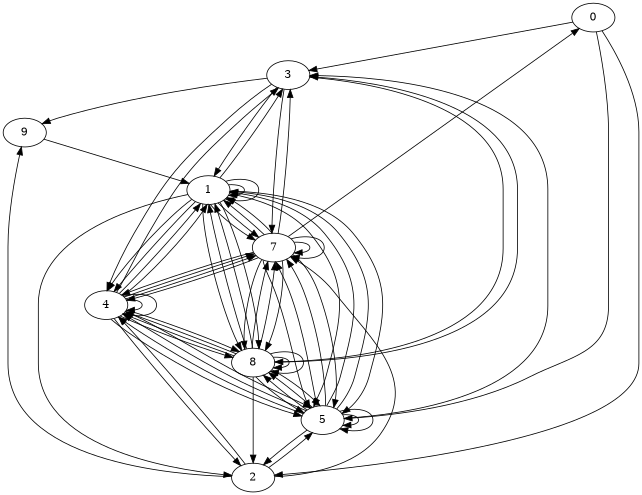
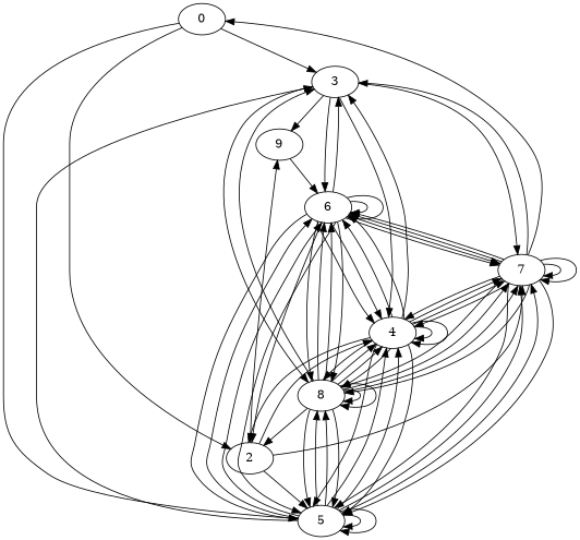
  digraph {
    0
    3
    2
    5
    9
    8
-   6 [label=1]
+   6
    4
    7
    0 -> 3
    0 -> 2
    0 -> 5
    3 -> 9
    3 -> 8
    3 -> 6
    3 -> 4
    3 -> 7
    2 -> 5
    2 -> 9
    2 -> 4
    2 -> 7
    5 -> 3
-   5 -> 2
    5 -> 5
    5 -> 5
    5 -> 8
    5 -> 8
    5 -> 6
    5 -> 6
    5 -> 4
    5 -> 4
    5 -> 7
    5 -> 7
    9 -> 6
    8 -> 3
    8 -> 2
    8 -> 5
    8 -> 5
    8 -> 8
    8 -> 8
    8 -> 6
    8 -> 6
    8 -> 4
    8 -> 4
    8 -> 7
    8 -> 7
    6 -> 3
    6 -> 2
    6 -> 5
    6 -> 5
    6 -> 8
    6 -> 8
    6 -> 6
    6 -> 6
    6 -> 4
    6 -> 4
    6 -> 7
    6 -> 7
    4 -> 3
    4 -> 2
    4 -> 5
    4 -> 5
    4 -> 8
    4 -> 8
    4 -> 6
    4 -> 6
    4 -> 4
    4 -> 4
    4 -> 7
    4 -> 7
    7 -> 0
    7 -> 3
    7 -> 5
    7 -> 5
    7 -> 8
    7 -> 8
    7 -> 6
    7 -> 6
    7 -> 4
    7 -> 4
    7 -> 7
    7 -> 7
  }
